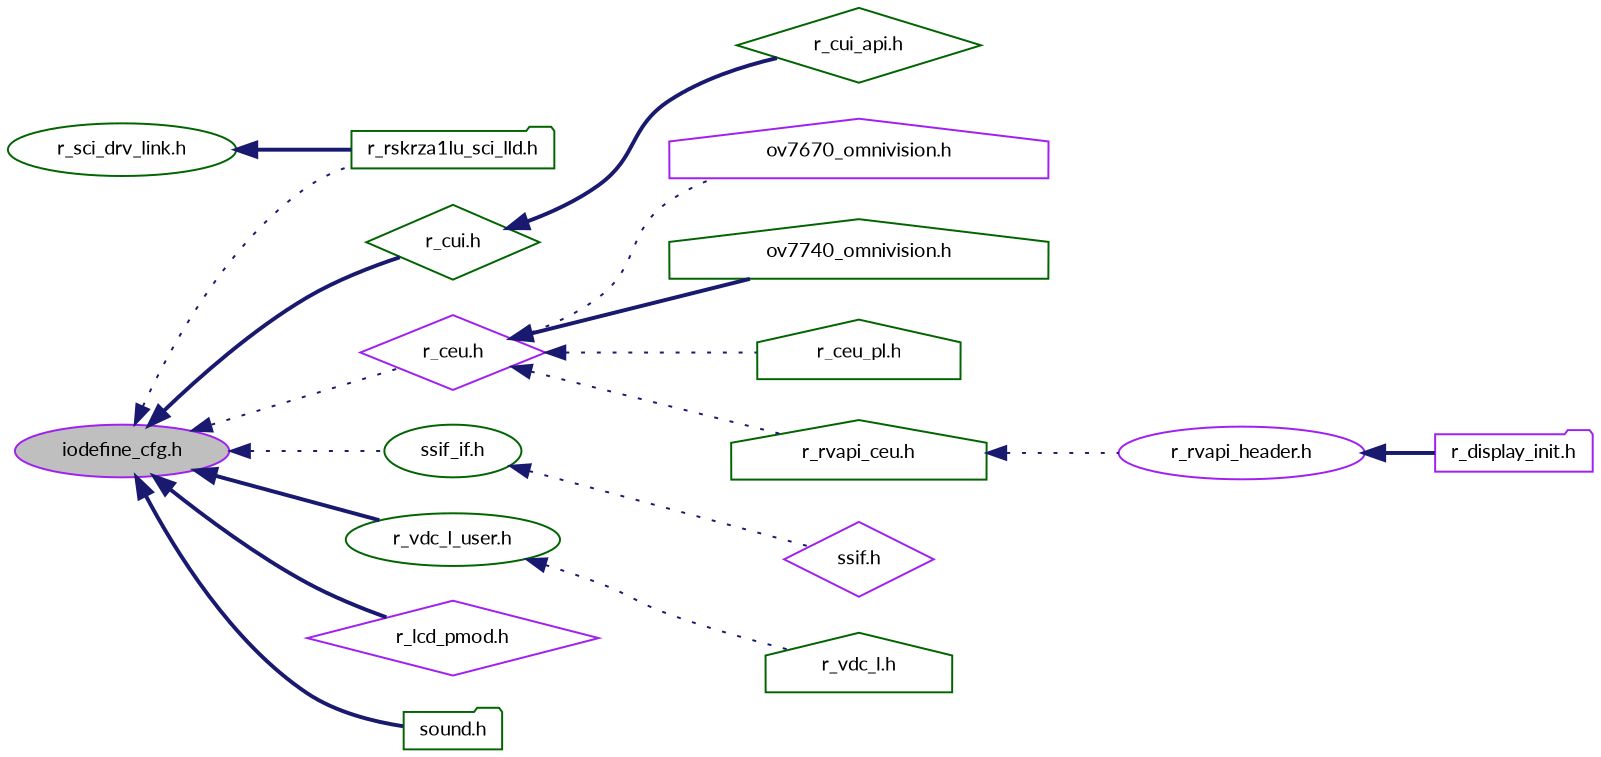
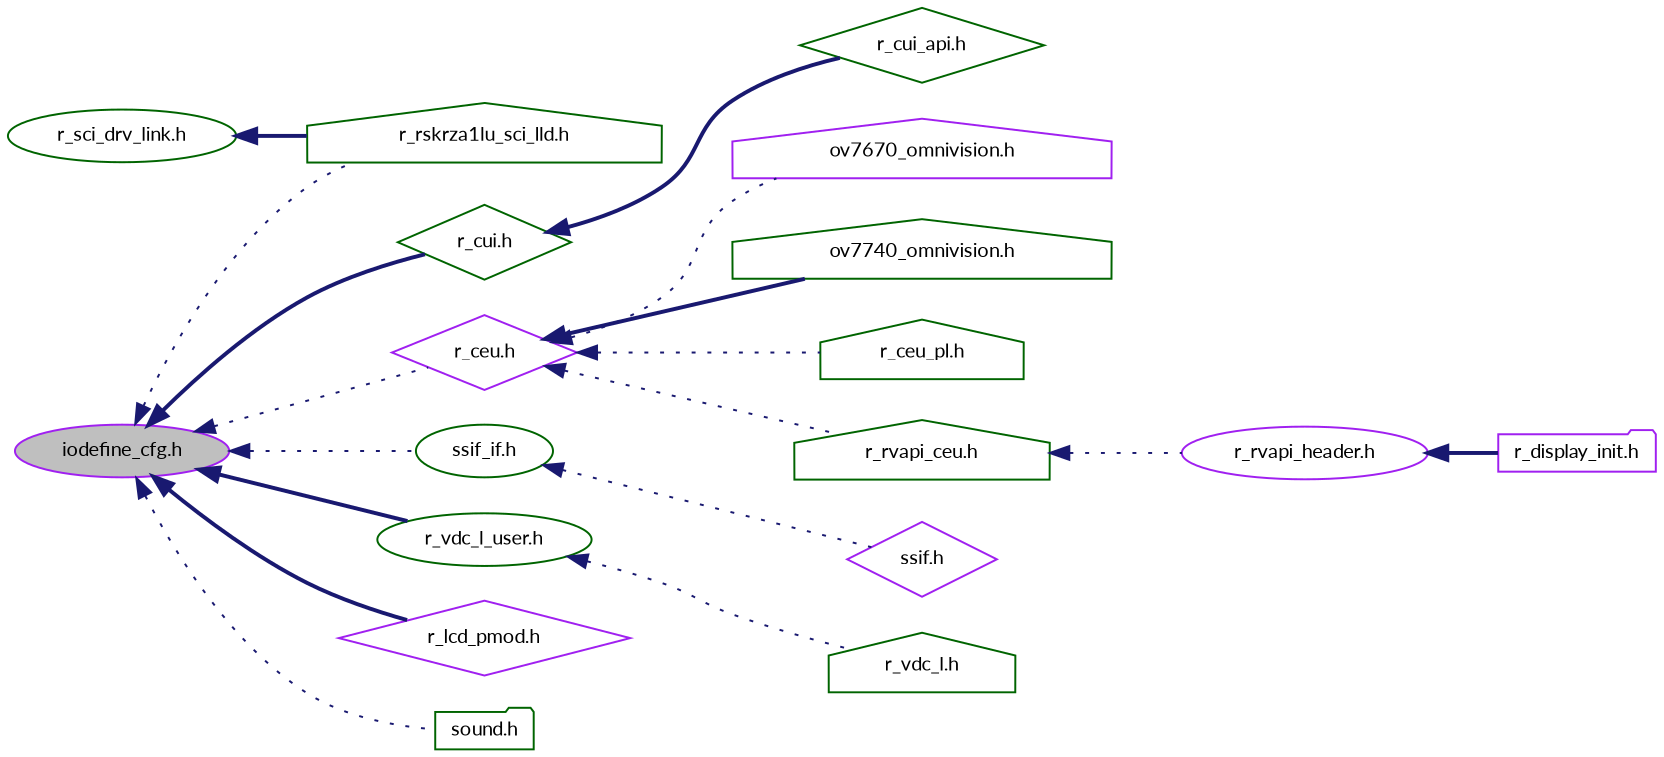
  digraph {
    fontname=Lato
    rankdir=LR
    node [color=darkgreen fillcolor=white fontname=Lato fontsize=10 shape=ellipse style=filled]
    edge [color=midnightblue dir=back fontname=Lato fontsize=10 labelfontname=Helvetica labelfontsize=10 style=dotted]
    n1 [color=purple fillcolor=grey75 fontcolor=black height=0.2 label="iodefine_cfg.h" width=0.4]
    n2 [height=0.2 label="r_cui.h" shape=diamond width=0.4]
    n3 [color=purple height=0.2 label="r_ceu.h" shape=diamond width=0.4]
-   n4 [height=0.2 label="r_rskrza1lu_sci_lld.h" shape=folder width=0.4]
+   n4 [height=0.2 label="r_rskrza1lu_sci_lld.h" shape=house width=0.4]
    n5 [height=0.2 label="ssif_if.h" width=0.4]
    n6 [height=0.2 label="r_vdc_l_user.h" width=0.4]
    n7 [color=purple height=0.2 label="r_lcd_pmod.h" shape=diamond width=0.4]
    n8 [height=0.2 label="sound.h" shape=folder width=0.4]
    n9 [height=0.2 label="r_cui_api.h" shape=diamond width=0.4]
    n10 [color=purple height=0.2 label="ov7670_omnivision.h" shape=house width=0.4]
    n11 [height=0.2 label="ov7740_omnivision.h" shape=house width=0.4]
    n12 [height=0.2 label="r_ceu_pl.h" shape=house width=0.4]
    n13 [height=0.2 label="r_rvapi_ceu.h" shape=house width=0.4]
    n14 [color=purple height=0.2 label="ssif.h" shape=diamond width=0.4]
    n15 [height=0.2 label="r_vdc_l.h" shape=house width=0.4]
    n16 [color=purple height=0.2 label="r_rvapi_header.h" width=0.4]
    n17 [color=purple height=0.2 label="r_display_init.h" shape=folder width=0.4]
    n18 [height=0.2 label="r_sci_drv_link.h" width=0.4]
    n1 -> n2 [style=bold]
    n1 -> n3
    n1 -> n4
    n1 -> n5
    n1 -> n6 [style=bold]
    n1 -> n7 [style=bold]
-   n1 -> n8 [style=bold]
+   n1 -> n8
    n2 -> n9 [style=bold]
    n3 -> n10
    n3 -> n11 [style=bold]
    n3 -> n12
    n3 -> n13
    n5 -> n14
    n6 -> n15
    n13 -> n16
    n16 -> n17 [style=bold]
    n18 -> n4 [style=bold]
  }
